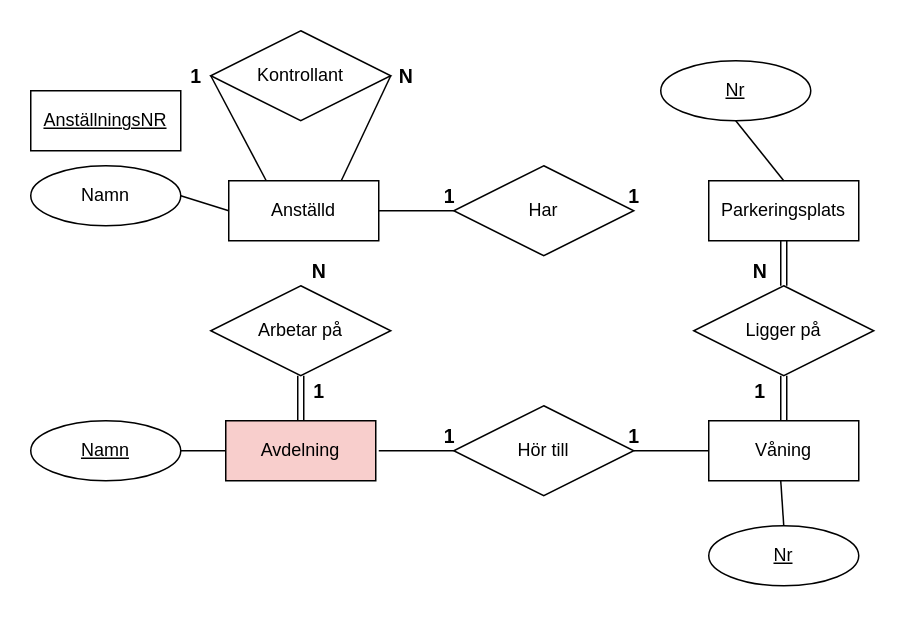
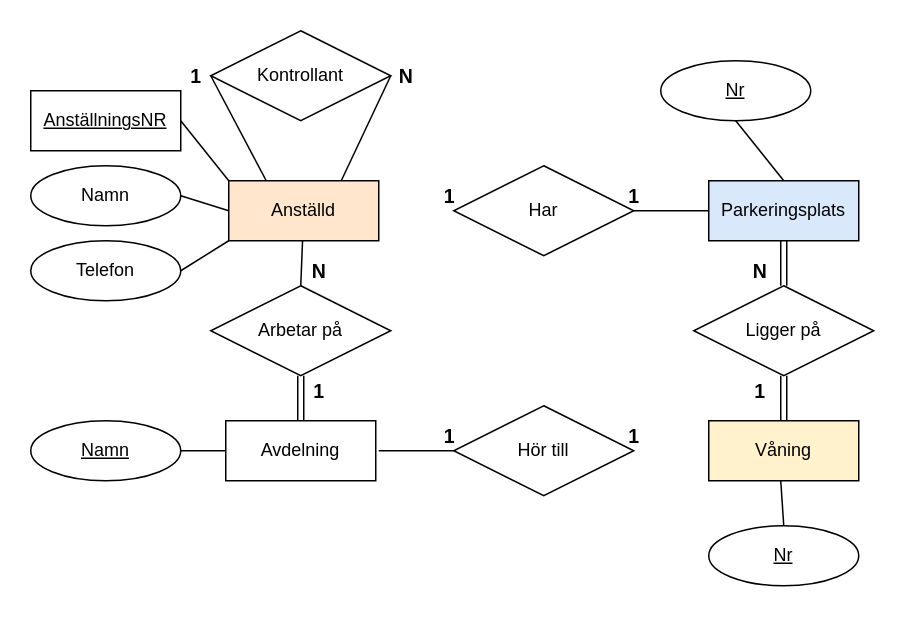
  <mxCell id="0" />
  <mxCell id="1" parent="0" />
- <mxCell id="2" value="Anställd" style="whiteSpace=wrap;html=1;align=center;" vertex="1" parent="1"><mxGeometry x="152" y="120" width="100" height="40" as="geometry" /></mxCell>
+ <mxCell id="2" value="Anställd" style="whiteSpace=wrap;html=1;align=center;fillColor=#ffe6cc;" vertex="1" parent="1"><mxGeometry x="152" y="120" width="100" height="40" as="geometry" /></mxCell>
  <mxCell id="3" value="" style="edgeStyle=none;shape=link;rounded=0;orthogonalLoop=1;jettySize=auto;html=1;" edge="1" parent="1" source="4" target="25"><mxGeometry relative="1" as="geometry" /></mxCell>
- <mxCell id="4" value="Avdelning" style="whiteSpace=wrap;html=1;align=center;fillColor=#f8cecc;" vertex="1" parent="1"><mxGeometry x="150" y="280" width="100" height="40" as="geometry" /></mxCell>
+ <mxCell id="4" value="Avdelning" style="whiteSpace=wrap;html=1;align=center;" vertex="1" parent="1"><mxGeometry x="150" y="280" width="100" height="40" as="geometry" /></mxCell>
  <mxCell id="5" value="" style="edgeStyle=none;shape=link;rounded=0;orthogonalLoop=1;jettySize=auto;html=1;" edge="1" parent="1" source="6" target="19"><mxGeometry relative="1" as="geometry" /></mxCell>
- <mxCell id="6" value="Parkeringsplats" style="whiteSpace=wrap;html=1;align=center;" vertex="1" parent="1"><mxGeometry x="472" y="120" width="100" height="40" as="geometry" /></mxCell>
+ <mxCell id="6" value="Parkeringsplats" style="whiteSpace=wrap;html=1;align=center;fillColor=#dae8fc;" vertex="1" parent="1"><mxGeometry x="472" y="120" width="100" height="40" as="geometry" /></mxCell>
  <mxCell id="7" value="" style="edgeStyle=none;shape=link;rounded=0;orthogonalLoop=1;jettySize=auto;html=1;" edge="1" parent="1" source="8" target="19"><mxGeometry relative="1" as="geometry" /></mxCell>
- <mxCell id="8" value="Våning" style="whiteSpace=wrap;html=1;align=center;" vertex="1" parent="1"><mxGeometry x="472" y="280" width="100" height="40" as="geometry" /></mxCell>
+ <mxCell id="8" value="Våning" style="whiteSpace=wrap;html=1;align=center;fillColor=#fff2cc;" vertex="1" parent="1"><mxGeometry x="472" y="280" width="100" height="40" as="geometry" /></mxCell>
  <mxCell id="9" value="Kontrollant" style="shape=rhombus;perimeter=rhombusPerimeter;whiteSpace=wrap;html=1;align=center;" vertex="1" parent="1"><mxGeometry x="140" y="20" width="120" height="60" as="geometry" /></mxCell>
  <mxCell id="10" value="" style="endArrow=none;html=1;rounded=0;exitX=0.75;exitY=0;exitDx=0;exitDy=0;entryX=1;entryY=0.5;entryDx=0;entryDy=0;" edge="1" parent="1" source="2" target="9"><mxGeometry relative="1" as="geometry"><mxPoint x="422" y="200" as="sourcePoint" /><mxPoint x="582" y="200" as="targetPoint" /></mxGeometry></mxCell>
  <mxCell id="11" value="" style="endArrow=none;html=1;rounded=0;exitX=0.25;exitY=0;exitDx=0;exitDy=0;entryX=0;entryY=0.5;entryDx=0;entryDy=0;" edge="1" parent="1" source="2" target="9"><mxGeometry relative="1" as="geometry"><mxPoint x="422" y="200" as="sourcePoint" /><mxPoint x="582" y="200" as="targetPoint" /></mxGeometry></mxCell>
  <mxCell id="12" value="&lt;font style=&quot;font-size: 13px&quot;&gt;&lt;b style=&quot;font-size: 13px&quot;&gt;1&lt;/b&gt;&lt;/font&gt;" style="text;html=1;resizable=0;autosize=1;align=center;verticalAlign=middle;points=[];fillColor=none;strokeColor=none;rounded=0;fontSize=13;" vertex="1" parent="1"><mxGeometry x="120" y="40" width="20" height="20" as="geometry" /></mxCell>
  <mxCell id="13" value="&lt;font style=&quot;font-size: 13px&quot;&gt;&lt;b style=&quot;font-size: 13px&quot;&gt;N&lt;/b&gt;&lt;/font&gt;" style="text;html=1;resizable=0;autosize=1;align=center;verticalAlign=middle;points=[];fillColor=none;strokeColor=none;rounded=0;fontSize=13;" vertex="1" parent="1"><mxGeometry x="260" y="40" width="20" height="20" as="geometry" /></mxCell>
  <mxCell id="14" value="Har" style="shape=rhombus;perimeter=rhombusPerimeter;whiteSpace=wrap;html=1;align=center;" vertex="1" parent="1"><mxGeometry x="302" y="110" width="120" height="60" as="geometry" /></mxCell>
- <mxCell id="15" value="" style="endArrow=none;html=1;rounded=0;exitX=1;exitY=0.5;exitDx=0;exitDy=0;entryX=0;entryY=0.5;entryDx=0;entryDy=0;" edge="1" parent="1" source="2" target="14"><mxGeometry relative="1" as="geometry"><mxPoint x="422" y="200" as="sourcePoint" /><mxPoint x="582" y="200" as="targetPoint" /></mxGeometry></mxCell>
+ <mxCell id="16" value="" style="endArrow=none;html=1;rounded=0;exitX=1;exitY=0.5;exitDx=0;exitDy=0;entryX=0;entryY=0.5;entryDx=0;entryDy=0;" edge="1" parent="1" source="14" target="6"><mxGeometry relative="1" as="geometry"><mxPoint x="422" y="200" as="sourcePoint" /><mxPoint x="582" y="200" as="targetPoint" /></mxGeometry></mxCell>
  <mxCell id="17" value="&lt;font style=&quot;font-size: 13px&quot;&gt;&lt;b style=&quot;font-size: 13px&quot;&gt;1&lt;/b&gt;&lt;/font&gt;" style="text;html=1;resizable=0;autosize=1;align=center;verticalAlign=middle;points=[];fillColor=none;strokeColor=none;rounded=0;fontSize=13;" vertex="1" parent="1"><mxGeometry x="289" y="120" width="20" height="20" as="geometry" /></mxCell>
  <mxCell id="18" value="&lt;font style=&quot;font-size: 13px&quot;&gt;&lt;b style=&quot;font-size: 13px&quot;&gt;1&lt;/b&gt;&lt;/font&gt;" style="text;html=1;resizable=0;autosize=1;align=center;verticalAlign=middle;points=[];fillColor=none;strokeColor=none;rounded=0;fontSize=13;" vertex="1" parent="1"><mxGeometry x="412" y="120" width="20" height="20" as="geometry" /></mxCell>
  <mxCell id="19" value="Ligger på" style="shape=rhombus;perimeter=rhombusPerimeter;whiteSpace=wrap;html=1;align=center;" vertex="1" parent="1"><mxGeometry x="462" y="190" width="120" height="60" as="geometry" /></mxCell>
  <mxCell id="20" value="&lt;font style=&quot;font-size: 13px&quot;&gt;&lt;b style=&quot;font-size: 13px&quot;&gt;1&lt;/b&gt;&lt;/font&gt;" style="text;html=1;resizable=0;autosize=1;align=center;verticalAlign=middle;points=[];fillColor=none;strokeColor=none;rounded=0;fontSize=13;" vertex="1" parent="1"><mxGeometry x="496" y="250" width="20" height="20" as="geometry" /></mxCell>
  <mxCell id="21" value="&lt;font style=&quot;font-size: 13px&quot;&gt;&lt;b style=&quot;font-size: 13px&quot;&gt;N&lt;/b&gt;&lt;/font&gt;" style="text;html=1;resizable=0;autosize=1;align=center;verticalAlign=middle;points=[];fillColor=none;strokeColor=none;rounded=0;fontSize=13;" vertex="1" parent="1"><mxGeometry x="496" y="170" width="20" height="20" as="geometry" /></mxCell>
  <mxCell id="22" value="Hör till" style="shape=rhombus;perimeter=rhombusPerimeter;whiteSpace=wrap;html=1;align=center;" vertex="1" parent="1"><mxGeometry x="302" y="270" width="120" height="60" as="geometry" /></mxCell>
  <mxCell id="23" value="" style="endArrow=none;html=1;rounded=0;entryX=0;entryY=0.5;entryDx=0;entryDy=0;" edge="1" parent="1" target="22"><mxGeometry relative="1" as="geometry"><mxPoint x="252" y="300" as="sourcePoint" /><mxPoint x="582" y="200" as="targetPoint" /></mxGeometry></mxCell>
- <mxCell id="24" value="" style="endArrow=none;html=1;rounded=0;exitX=1;exitY=0.5;exitDx=0;exitDy=0;entryX=0;entryY=0.5;entryDx=0;entryDy=0;" edge="1" parent="1" source="22" target="8"><mxGeometry relative="1" as="geometry"><mxPoint x="422" y="200" as="sourcePoint" /><mxPoint x="582" y="200" as="targetPoint" /></mxGeometry></mxCell>
  <mxCell id="25" value="Arbetar på" style="shape=rhombus;perimeter=rhombusPerimeter;whiteSpace=wrap;html=1;align=center;" vertex="1" parent="1"><mxGeometry x="140" y="190" width="120" height="60" as="geometry" /></mxCell>
+ <mxCell id="26" value="" style="endArrow=none;html=1;rounded=0;exitX=0.5;exitY=0;exitDx=0;exitDy=0;" edge="1" parent="1" source="25" target="2"><mxGeometry relative="1" as="geometry"><mxPoint x="422" y="200" as="sourcePoint" /><mxPoint x="582" y="200" as="targetPoint" /></mxGeometry></mxCell>
  <mxCell id="27" value="&lt;font style=&quot;font-size: 13px&quot;&gt;&lt;b style=&quot;font-size: 13px&quot;&gt;1&lt;/b&gt;&lt;/font&gt;" style="text;html=1;resizable=0;autosize=1;align=center;verticalAlign=middle;points=[];fillColor=none;strokeColor=none;rounded=0;fontSize=13;" vertex="1" parent="1"><mxGeometry x="289" y="280" width="20" height="20" as="geometry" /></mxCell>
  <mxCell id="28" value="&lt;font style=&quot;font-size: 13px&quot;&gt;&lt;b style=&quot;font-size: 13px&quot;&gt;1&lt;/b&gt;&lt;/font&gt;" style="text;html=1;resizable=0;autosize=1;align=center;verticalAlign=middle;points=[];fillColor=none;strokeColor=none;rounded=0;fontSize=13;" vertex="1" parent="1"><mxGeometry x="412" y="280" width="20" height="20" as="geometry" /></mxCell>
  <mxCell id="29" value="&lt;font style=&quot;font-size: 13px&quot;&gt;&lt;b style=&quot;font-size: 13px&quot;&gt;1&lt;/b&gt;&lt;/font&gt;" style="text;html=1;resizable=0;autosize=1;align=center;verticalAlign=middle;points=[];fillColor=none;strokeColor=none;rounded=0;fontSize=13;" vertex="1" parent="1"><mxGeometry x="202" y="250" width="20" height="20" as="geometry" /></mxCell>
  <mxCell id="30" value="&lt;font style=&quot;font-size: 13px&quot;&gt;&lt;b style=&quot;font-size: 13px&quot;&gt;N&lt;/b&gt;&lt;/font&gt;" style="text;html=1;resizable=0;autosize=1;align=center;verticalAlign=middle;points=[];fillColor=none;strokeColor=none;rounded=0;fontSize=13;" vertex="1" parent="1"><mxGeometry x="202" y="170" width="20" height="20" as="geometry" /></mxCell>
  <mxCell id="31" value="AnställningsNR" style="whiteSpace=wrap;html=1;align=center;fontStyle=4;rounded=0;" vertex="1" parent="1"><mxGeometry x="20" y="60" width="100" height="40" as="geometry" /></mxCell>
  <mxCell id="32" value="Namn" style="ellipse;whiteSpace=wrap;html=1;align=center;" vertex="1" parent="1"><mxGeometry x="20" y="110" width="100" height="40" as="geometry" /></mxCell>
+ <mxCell id="33" value="Telefon" style="ellipse;whiteSpace=wrap;html=1;align=center;" vertex="1" parent="1"><mxGeometry x="20" y="160" width="100" height="40" as="geometry" /></mxCell>
+ <mxCell id="34" value="" style="endArrow=none;html=1;rounded=0;exitX=1;exitY=0.5;exitDx=0;exitDy=0;entryX=0;entryY=0;entryDx=0;entryDy=0;" edge="1" parent="1" source="31" target="2"><mxGeometry relative="1" as="geometry"><mxPoint x="320" y="230" as="sourcePoint" /><mxPoint x="480" y="230" as="targetPoint" /></mxGeometry></mxCell>
  <mxCell id="35" value="" style="endArrow=none;html=1;rounded=0;exitX=1;exitY=0.5;exitDx=0;exitDy=0;entryX=0;entryY=0.5;entryDx=0;entryDy=0;" edge="1" parent="1" source="32" target="2"><mxGeometry relative="1" as="geometry"><mxPoint x="320" y="230" as="sourcePoint" /><mxPoint x="150" y="140" as="targetPoint" /></mxGeometry></mxCell>
+ <mxCell id="36" value="" style="endArrow=none;html=1;rounded=0;exitX=1;exitY=0.5;exitDx=0;exitDy=0;entryX=0;entryY=1;entryDx=0;entryDy=0;" edge="1" parent="1" source="33" target="2"><mxGeometry relative="1" as="geometry"><mxPoint x="320" y="230" as="sourcePoint" /><mxPoint x="480" y="230" as="targetPoint" /></mxGeometry></mxCell>
  <mxCell id="37" value="" style="endArrow=none;html=1;rounded=0;exitX=1;exitY=0.5;exitDx=0;exitDy=0;entryX=0;entryY=0.5;entryDx=0;entryDy=0;" edge="1" parent="1" source="38" target="4"><mxGeometry relative="1" as="geometry"><mxPoint x="130" y="320" as="sourcePoint" /><mxPoint x="480" y="230" as="targetPoint" /></mxGeometry></mxCell>
  <mxCell id="38" value="Namn" style="ellipse;whiteSpace=wrap;html=1;align=center;fontStyle=4;" vertex="1" parent="1"><mxGeometry x="20" y="280" width="100" height="40" as="geometry" /></mxCell>
  <mxCell id="39" value="Nr" style="ellipse;whiteSpace=wrap;html=1;align=center;fontStyle=4;" vertex="1" parent="1"><mxGeometry x="472" y="350" width="100" height="40" as="geometry" /></mxCell>
  <mxCell id="40" value="" style="endArrow=none;html=1;rounded=0;exitX=0.5;exitY=0;exitDx=0;exitDy=0;" edge="1" parent="1" source="39"><mxGeometry relative="1" as="geometry"><mxPoint x="360" y="230" as="sourcePoint" /><mxPoint x="520" y="320" as="targetPoint" /></mxGeometry></mxCell>
  <mxCell id="41" value="Nr" style="ellipse;whiteSpace=wrap;html=1;align=center;fontStyle=4;" vertex="1" parent="1"><mxGeometry x="440" y="40" width="100" height="40" as="geometry" /></mxCell>
  <mxCell id="42" value="" style="endArrow=none;html=1;rounded=0;exitX=0.5;exitY=1;exitDx=0;exitDy=0;" edge="1" parent="1" source="41"><mxGeometry relative="1" as="geometry"><mxPoint x="360" y="230" as="sourcePoint" /><mxPoint x="522" y="120" as="targetPoint" /></mxGeometry></mxCell>
